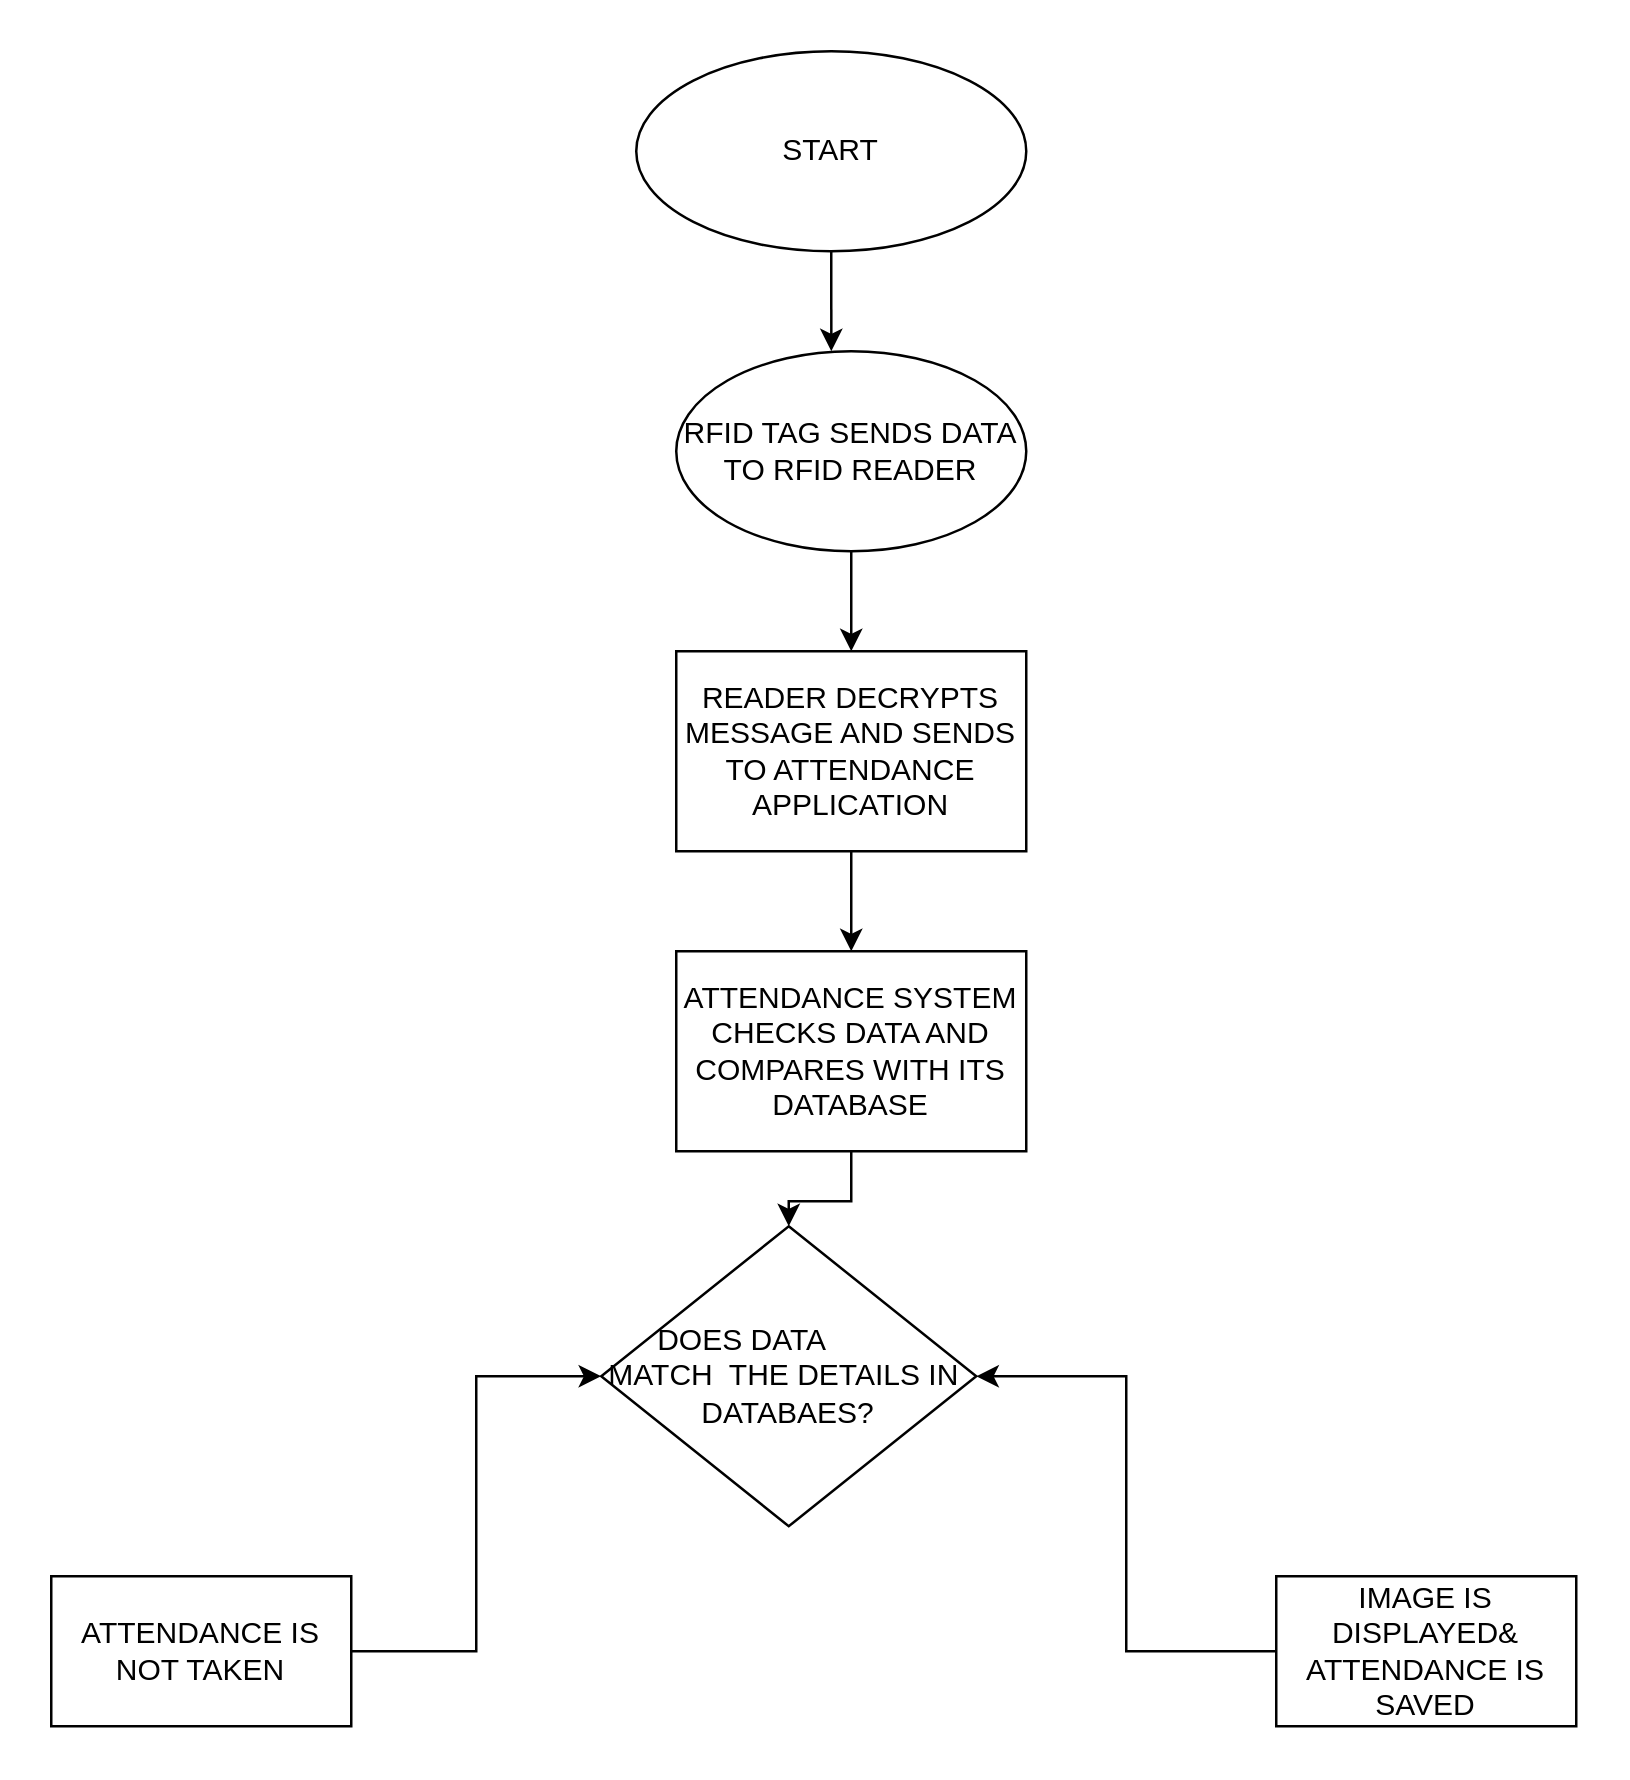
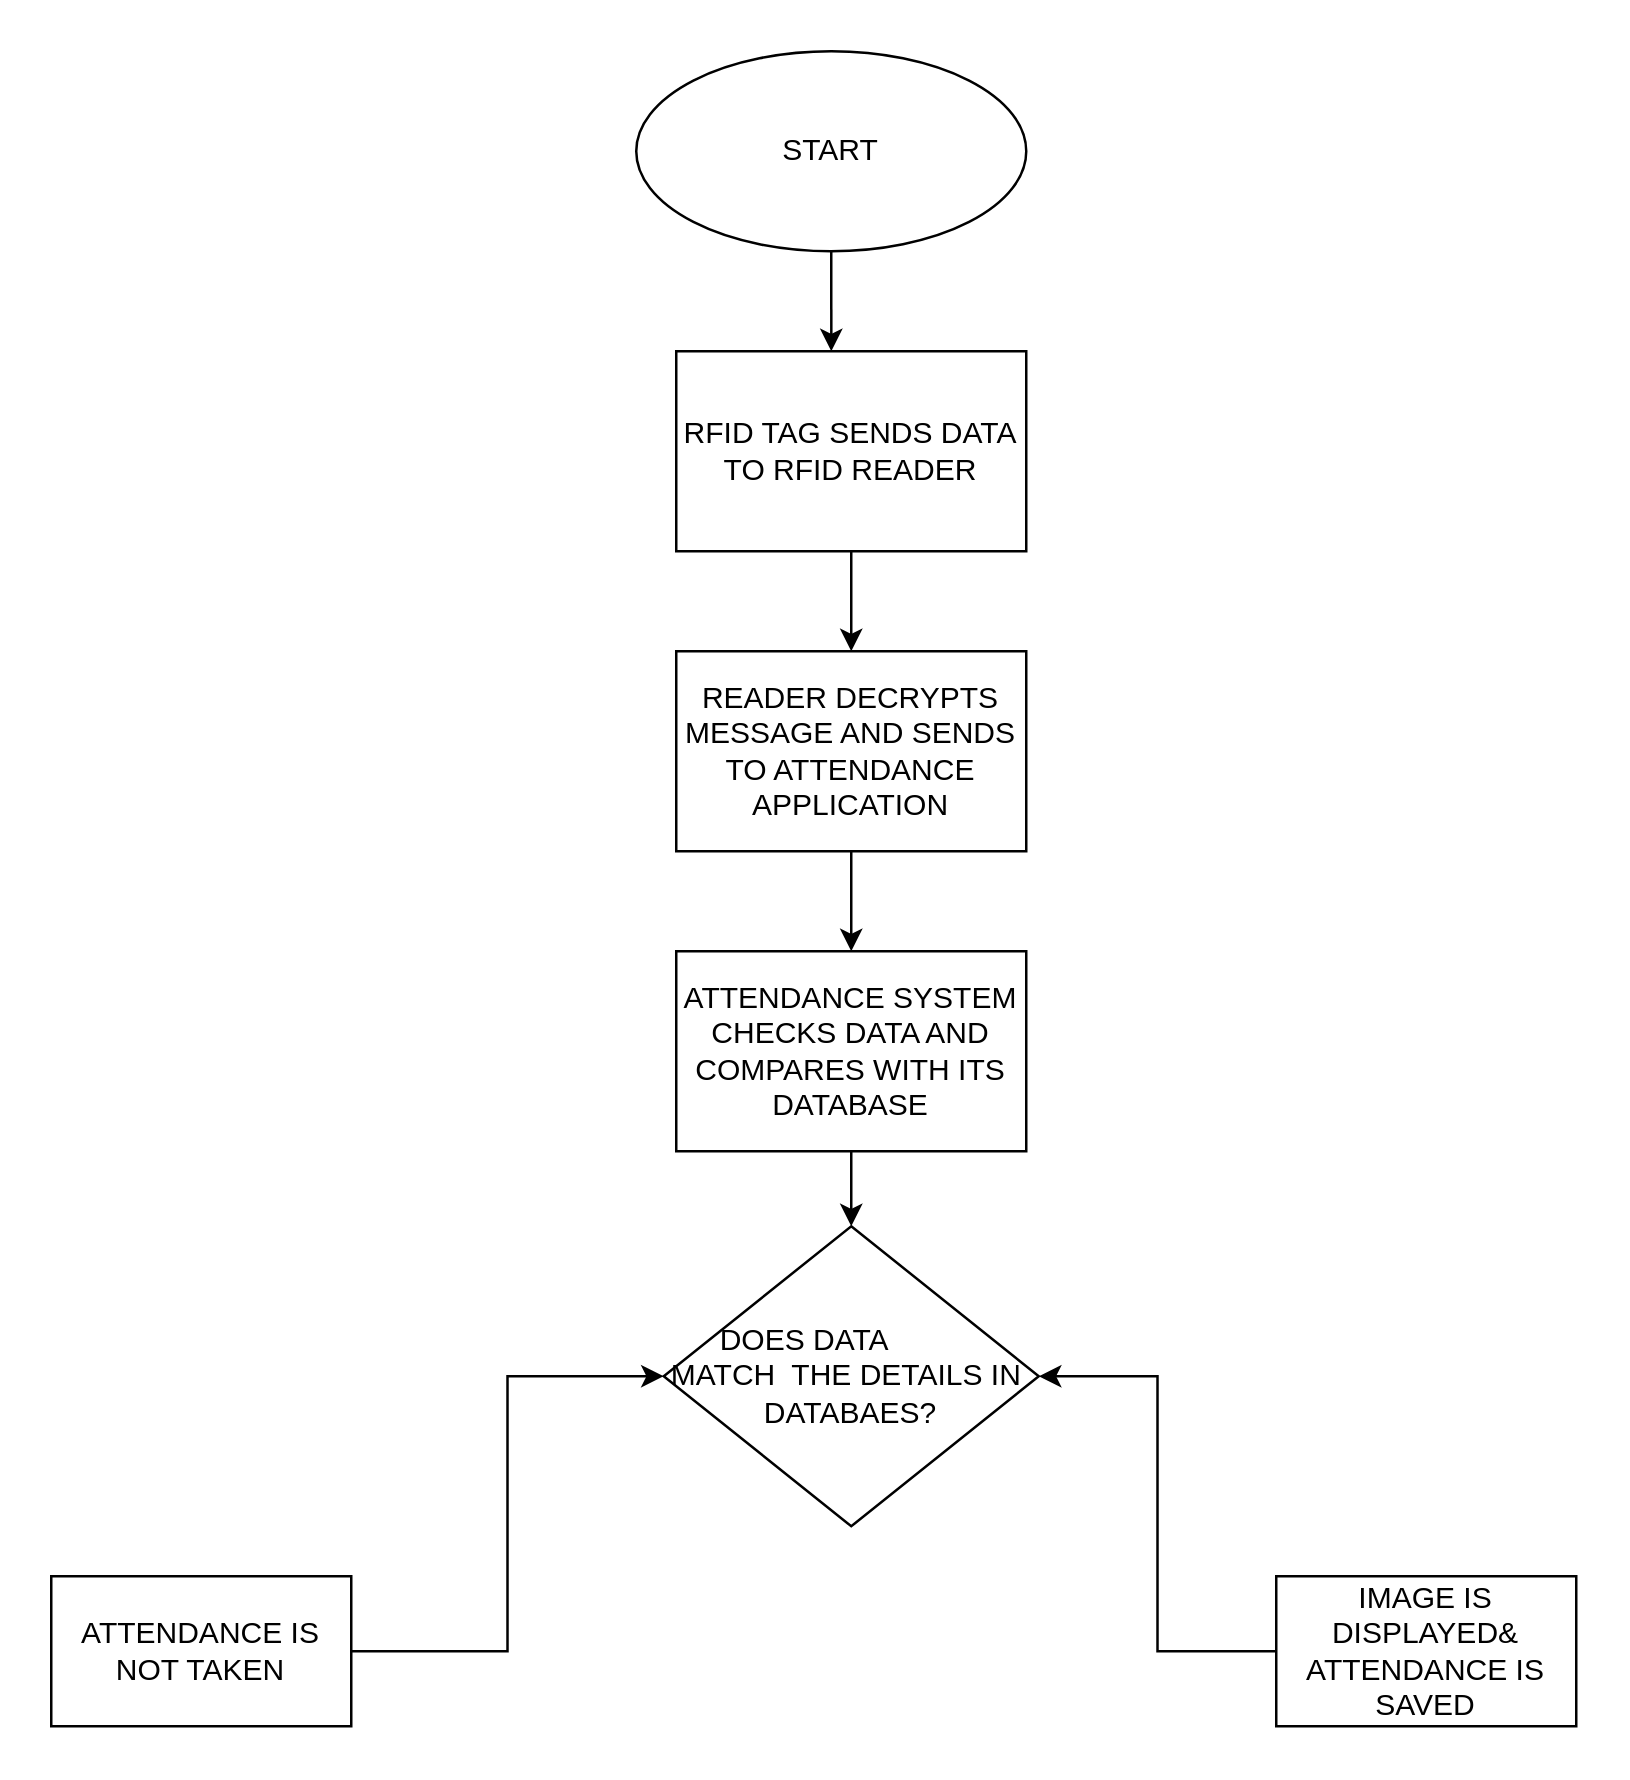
  <mxCell id="0" />
  <mxCell id="1" parent="0" />
  <mxCell id="2" style="edgeStyle=orthogonalEdgeStyle;rounded=0;orthogonalLoop=1;jettySize=auto;html=1;entryX=0.443;entryY=0;entryDx=0;entryDy=0;entryPerimeter=0;" edge="1" parent="1" source="3" target="5"><mxGeometry relative="1" as="geometry" /></mxCell>
  <mxCell id="3" value="START" style="ellipse;whiteSpace=wrap;html=1;" vertex="1" parent="1"><mxGeometry x="254" y="20" width="156" height="80" as="geometry" /></mxCell>
  <mxCell id="4" style="edgeStyle=orthogonalEdgeStyle;rounded=0;orthogonalLoop=1;jettySize=auto;html=1;entryX=0.5;entryY=0;entryDx=0;entryDy=0;" edge="1" parent="1" source="5" target="8"><mxGeometry relative="1" as="geometry" /></mxCell>
- <mxCell id="5" value="RFID TAG SENDS DATA TO RFID READER" style="ellipse;whiteSpace=wrap;html=1;" vertex="1" parent="1"><mxGeometry x="270" y="140" width="140" height="80" as="geometry" /></mxCell>
+ <mxCell id="5" value="RFID TAG SENDS DATA TO RFID READER" style="rounded=0;whiteSpace=wrap;html=1;" vertex="1" parent="1"><mxGeometry x="270" y="140" width="140" height="80" as="geometry" /></mxCell>
  <mxCell id="6" style="edgeStyle=orthogonalEdgeStyle;rounded=0;orthogonalLoop=1;jettySize=auto;html=1;exitX=0.5;exitY=1;exitDx=0;exitDy=0;" edge="1" parent="1" source="3" target="3"><mxGeometry relative="1" as="geometry" /></mxCell>
  <mxCell id="7" value="" style="edgeStyle=orthogonalEdgeStyle;rounded=0;orthogonalLoop=1;jettySize=auto;html=1;" edge="1" parent="1" source="8" target="10"><mxGeometry relative="1" as="geometry" /></mxCell>
  <mxCell id="8" value="READER DECRYPTS MESSAGE AND SENDS TO ATTENDANCE APPLICATION" style="rounded=0;whiteSpace=wrap;html=1;" vertex="1" parent="1"><mxGeometry x="270" y="260" width="140" height="80" as="geometry" /></mxCell>
  <mxCell id="9" value="" style="edgeStyle=orthogonalEdgeStyle;rounded=0;orthogonalLoop=1;jettySize=auto;html=1;" edge="1" parent="1" source="10" target="11"><mxGeometry relative="1" as="geometry" /></mxCell>
  <mxCell id="10" value="ATTENDANCE SYSTEM CHECKS DATA AND COMPARES WITH ITS DATABASE" style="rounded=0;whiteSpace=wrap;html=1;" vertex="1" parent="1"><mxGeometry x="270" y="380" width="140" height="80" as="geometry" /></mxCell>
- <mxCell id="11" value="&lt;span&gt;DOES DATA&amp;nbsp; &amp;nbsp; &amp;nbsp; &amp;nbsp; &amp;nbsp; &amp;nbsp; MATCH&amp;nbsp; THE DETAILS IN&amp;nbsp; DATABAES?&lt;/span&gt;" style="rhombus;whiteSpace=wrap;html=1;" vertex="1" parent="1"><mxGeometry x="240" y="490" width="150" height="120" as="geometry" /></mxCell>
+ <mxCell id="11" value="&lt;span&gt;DOES DATA&amp;nbsp; &amp;nbsp; &amp;nbsp; &amp;nbsp; &amp;nbsp; &amp;nbsp; MATCH&amp;nbsp; THE DETAILS IN&amp;nbsp; DATABAES?&lt;/span&gt;" style="rhombus;whiteSpace=wrap;html=1;" vertex="1" parent="1"><mxGeometry x="265" y="490" width="150" height="120" as="geometry" /></mxCell>
  <mxCell id="12" style="edgeStyle=orthogonalEdgeStyle;rounded=0;orthogonalLoop=1;jettySize=auto;html=1;entryX=0;entryY=0.5;entryDx=0;entryDy=0;" edge="1" parent="1" source="13" target="11"><mxGeometry relative="1" as="geometry" /></mxCell>
  <mxCell id="13" value="ATTENDANCE IS NOT TAKEN" style="rounded=0;whiteSpace=wrap;html=1;" vertex="1" parent="1"><mxGeometry x="20" y="630" width="120" height="60" as="geometry" /></mxCell>
  <mxCell id="14" style="edgeStyle=orthogonalEdgeStyle;rounded=0;orthogonalLoop=1;jettySize=auto;html=1;entryX=1;entryY=0.5;entryDx=0;entryDy=0;" edge="1" parent="1" source="15" target="11"><mxGeometry relative="1" as="geometry" /></mxCell>
  <mxCell id="15" value="IMAGE IS DISPLAYED&amp;amp; ATTENDANCE IS SAVED" style="rounded=0;whiteSpace=wrap;html=1;" vertex="1" parent="1"><mxGeometry x="510" y="630" width="120" height="60" as="geometry" /></mxCell>
